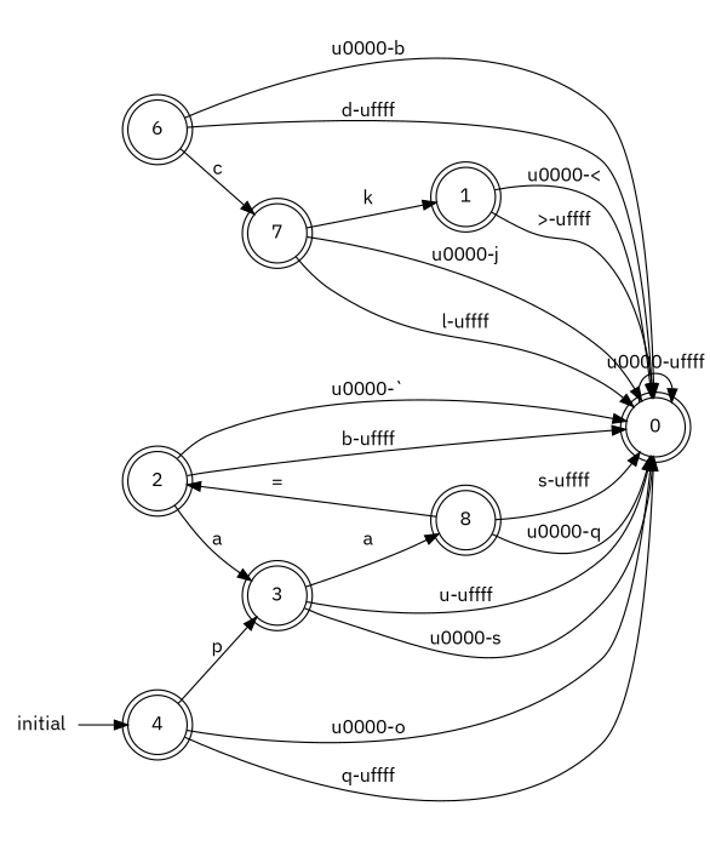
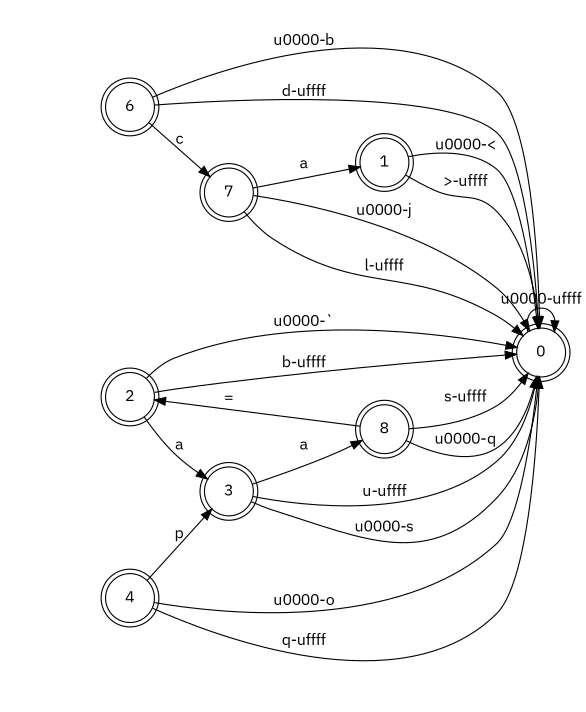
  digraph {
    fontname="IBM Plex Sans"
    rankdir=LR
    node [fontname="IBM Plex Sans" shape=doublecircle]
    edge [fontname="IBM Plex Sans"]
    0
    1
    2
    3
    6
    7
    8
    4
-   initial [shape=plaintext]
    0 -> 0 [label="\u0000-\uffff"]
    1 -> 0 [label="\u0000-<"]
    1 -> 0 [label=">-\uffff"]
    2 -> 0 [label="\u0000-`"]
    2 -> 0 [label="b-\uffff"]
    2 -> 3 [label=a]
    3 -> 0 [label="u-\uffff"]
    3 -> 0 [label="\u0000-s"]
    3 -> 8 [label=a]
    6 -> 0 [label="\u0000-b"]
    6 -> 0 [label="d-\uffff"]
    6 -> 7 [label=c]
    7 -> 0 [label="l-\uffff"]
    7 -> 0 [label="\u0000-j"]
-   7 -> 1 [label=k]
+   7 -> 1 [label=a]
    8 -> 0 [label="s-\uffff"]
    8 -> 0 [label="\u0000-q"]
    8 -> 2 [label="="]
    4 -> 0 [label="q-\uffff"]
    4 -> 0 [label="\u0000-o"]
    4 -> 3 [label=p]
-   initial -> 4
  }
